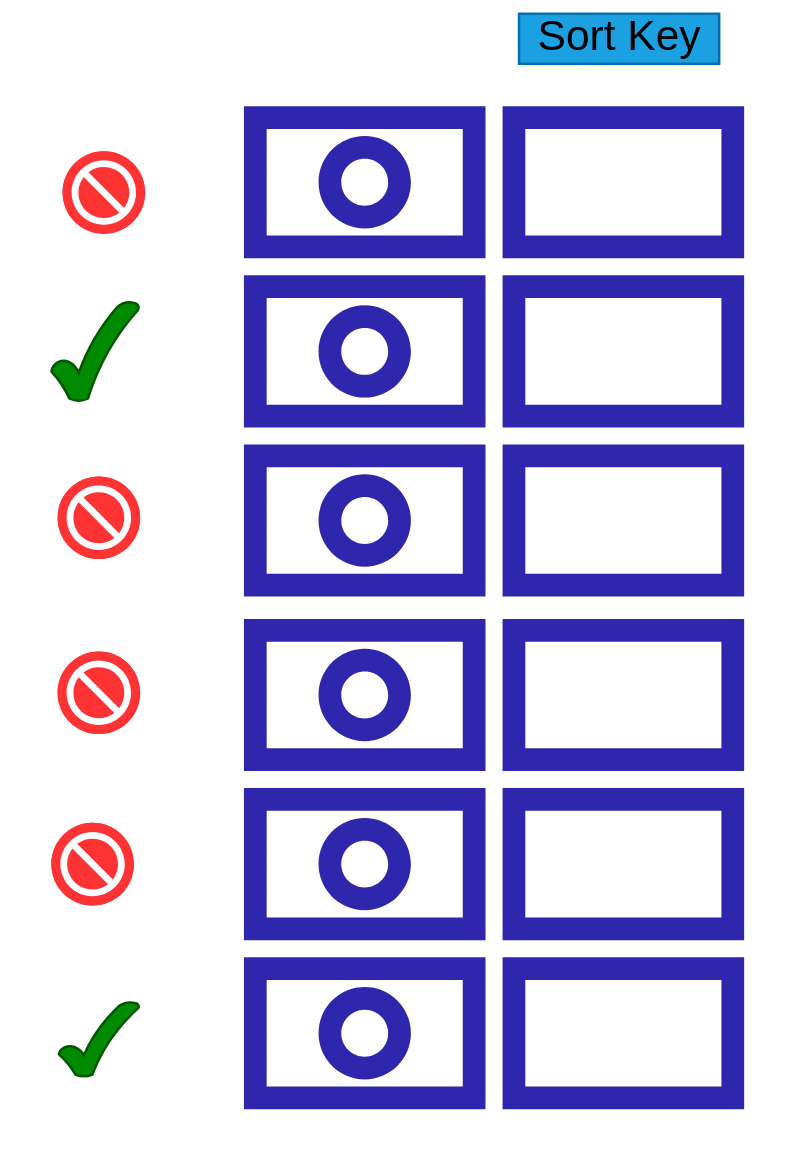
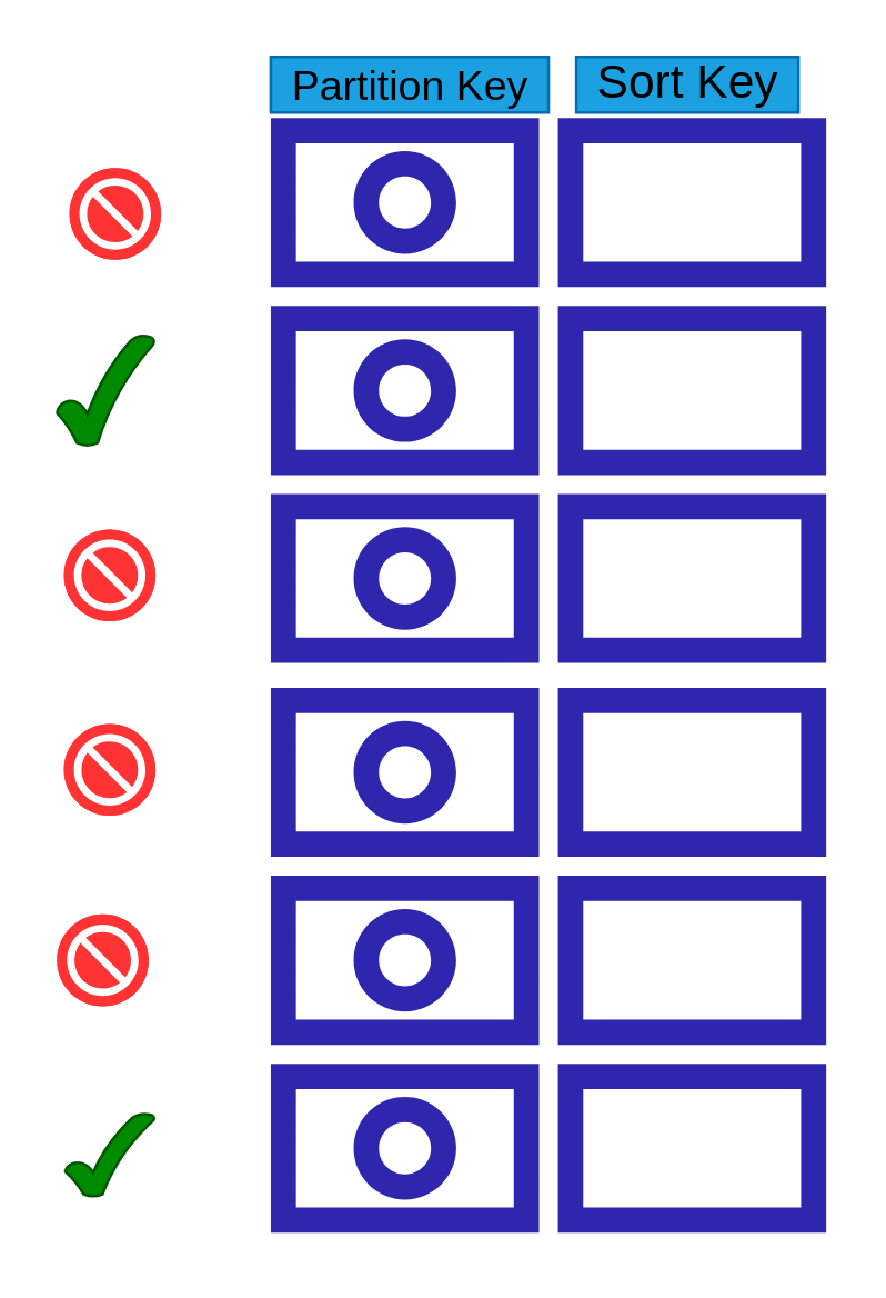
  <mxCell id="0" />
  <mxCell id="1" parent="0" />
  <mxCell id="2" value="" style="sketch=0;outlineConnect=0;fontColor=#232F3E;gradientColor=none;fillColor=#2E27AD;strokeColor=none;dashed=0;verticalLabelPosition=bottom;verticalAlign=top;align=center;html=1;fontSize=12;fontStyle=0;aspect=fixed;pointerEvents=1;shape=mxgraph.aws4.attributes;" vertex="1" parent="1"><mxGeometry x="97" y="40" width="200" height="200" as="geometry" /></mxCell>
  <mxCell id="3" value="" style="fillColor=#FF3333;verticalLabelPosition=bottom;sketch=0;html=1;strokeColor=#ffffff;verticalAlign=top;align=center;points=[[0.145,0.145,0],[0.5,0,0],[0.855,0.145,0],[1,0.5,0],[0.855,0.855,0],[0.5,1,0],[0.145,0.855,0],[0,0.5,0]];pointerEvents=1;shape=mxgraph.cisco_safe.compositeIcon;bgIcon=ellipse;resIcon=mxgraph.cisco_safe.capability.block;" vertex="1" parent="1"><mxGeometry x="24.5" y="60" width="33" height="33" as="geometry" /></mxCell>
  <mxCell id="4" value="" style="verticalLabelPosition=bottom;verticalAlign=top;html=1;shape=mxgraph.basic.tick;fillColor=#008a00;fontColor=#ffffff;strokeColor=#005700;" vertex="1" parent="1"><mxGeometry x="20" y="120" width="35" height="40" as="geometry" /></mxCell>
  <mxCell id="5" value="" style="fillColor=#FF3333;verticalLabelPosition=bottom;sketch=0;html=1;strokeColor=#ffffff;verticalAlign=top;align=center;points=[[0.145,0.145,0],[0.5,0,0],[0.855,0.145,0],[1,0.5,0],[0.855,0.855,0],[0.5,1,0],[0.145,0.855,0],[0,0.5,0]];pointerEvents=1;shape=mxgraph.cisco_safe.compositeIcon;bgIcon=ellipse;resIcon=mxgraph.cisco_safe.capability.block;" vertex="1" parent="1"><mxGeometry x="22.5" y="190" width="33" height="33" as="geometry" /></mxCell>
  <mxCell id="6" value="" style="fillColor=#FF3333;verticalLabelPosition=bottom;sketch=0;html=1;strokeColor=#ffffff;verticalAlign=top;align=center;points=[[0.145,0.145,0],[0.5,0,0],[0.855,0.145,0],[1,0.5,0],[0.855,0.855,0],[0.5,1,0],[0.145,0.855,0],[0,0.5,0]];pointerEvents=1;shape=mxgraph.cisco_safe.compositeIcon;bgIcon=ellipse;resIcon=mxgraph.cisco_safe.capability.block;" vertex="1" parent="1"><mxGeometry x="22.5" y="260" width="33" height="33" as="geometry" /></mxCell>
  <mxCell id="7" value="" style="verticalLabelPosition=bottom;verticalAlign=top;html=1;shape=mxgraph.basic.tick;fillColor=#008a00;fontColor=#ffffff;strokeColor=#005700;" vertex="1" parent="1"><mxGeometry x="23" y="400" width="32" height="30" as="geometry" /></mxCell>
  <mxCell id="8" value="" style="fillColor=#FF3333;verticalLabelPosition=bottom;sketch=0;html=1;strokeColor=#ffffff;verticalAlign=top;align=center;points=[[0.145,0.145,0],[0.5,0,0],[0.855,0.145,0],[1,0.5,0],[0.855,0.855,0],[0.5,1,0],[0.145,0.855,0],[0,0.5,0]];pointerEvents=1;shape=mxgraph.cisco_safe.compositeIcon;bgIcon=ellipse;resIcon=mxgraph.cisco_safe.capability.block;" vertex="1" parent="1"><mxGeometry x="20" y="328.5" width="33" height="33" as="geometry" /></mxCell>
+ <mxCell id="9" value="&lt;font color=&quot;#000000&quot; style=&quot;font-size: 15px&quot;&gt;Partition Key&lt;/font&gt;" style="text;html=1;align=center;verticalAlign=middle;resizable=0;points=[];autosize=1;strokeColor=#006EAF;fillColor=#1ba1e2;fontColor=#ffffff;" vertex="1" parent="1"><mxGeometry x="97" y="20" width="100" height="20" as="geometry" /></mxCell>
  <mxCell id="10" value="" style="sketch=0;outlineConnect=0;fontColor=#232F3E;gradientColor=none;fillColor=#2E27AD;strokeColor=none;dashed=0;verticalLabelPosition=bottom;verticalAlign=top;align=center;html=1;fontSize=12;fontStyle=0;aspect=fixed;pointerEvents=1;shape=mxgraph.aws4.attributes;" vertex="1" parent="1"><mxGeometry x="97" y="245" width="200" height="200" as="geometry" /></mxCell>
- <mxCell id="11" value="&lt;font color=&quot;#000000&quot; style=&quot;font-size: 17px&quot;&gt;Sort Key&lt;/font&gt;" style="text;html=1;align=center;verticalAlign=middle;resizable=0;points=[];autosize=1;strokeColor=#006EAF;fillColor=#1ba1e2;fontColor=#ffffff;" vertex="1" parent="1"><mxGeometry x="207" y="5" width="80" height="20" as="geometry" /></mxCell>
+ <mxCell id="11" value="&lt;font color=&quot;#000000&quot; style=&quot;font-size: 17px&quot;&gt;Sort Key&lt;/font&gt;" style="text;html=1;align=center;verticalAlign=middle;resizable=0;points=[];autosize=1;strokeColor=#006EAF;fillColor=#1ba1e2;fontColor=#ffffff;" vertex="1" parent="1"><mxGeometry x="207" y="20" width="80" height="20" as="geometry" /></mxCell>
